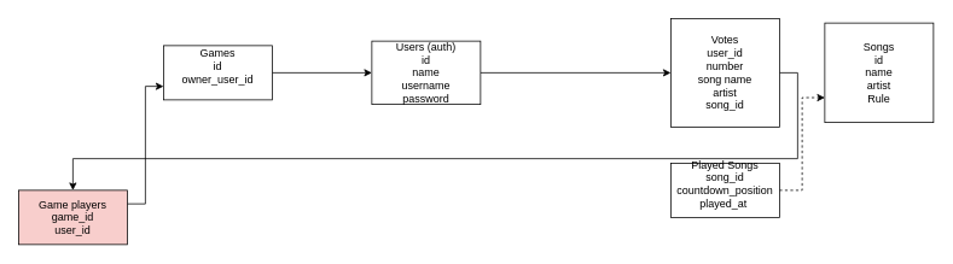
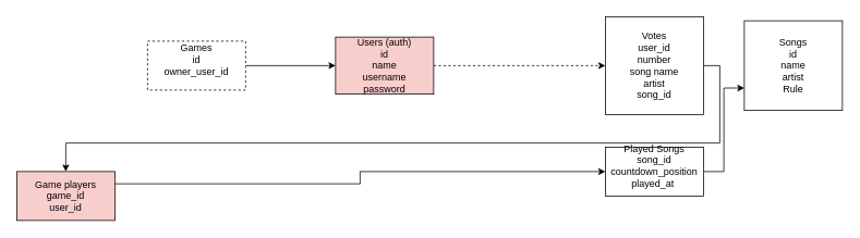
  <mxCell id="0" />
  <mxCell id="1" parent="0" />
- <mxCell id="2" style="edgeStyle=orthogonalEdgeStyle;rounded=0;orthogonalLoop=1;jettySize=auto;html=1;exitX=1;exitY=0.5;exitDx=0;exitDy=0;" edge="1" parent="1" source="3" target="7"><mxGeometry relative="1" as="geometry" /></mxCell>
- <mxCell id="3" value="Users (auth)&lt;div&gt;id&lt;/div&gt;&lt;div&gt;name&lt;/div&gt;&lt;div&gt;username&lt;/div&gt;&lt;div&gt;password&lt;/div&gt;" style="rounded=0;whiteSpace=wrap;html=1;" parent="1" vertex="1"><mxGeometry x="410" y="45" width="120" height="70" as="geometry" /></mxCell>
+ <mxCell id="2" style="edgeStyle=orthogonalEdgeStyle;rounded=0;orthogonalLoop=1;jettySize=auto;html=1;exitX=1;exitY=0.5;exitDx=0;exitDy=0;dashed=1;" edge="1" parent="1" source="3" target="7"><mxGeometry relative="1" as="geometry" /></mxCell>
+ <mxCell id="3" value="Users (auth)&lt;div&gt;id&lt;/div&gt;&lt;div&gt;name&lt;/div&gt;&lt;div&gt;username&lt;/div&gt;&lt;div&gt;password&lt;/div&gt;" style="rounded=0;whiteSpace=wrap;html=1;fillColor=#f8cecc;" parent="1" vertex="1"><mxGeometry x="410" y="45" width="120" height="70" as="geometry" /></mxCell>
  <mxCell id="4" style="edgeStyle=orthogonalEdgeStyle;rounded=0;orthogonalLoop=1;jettySize=auto;html=1;exitX=1;exitY=0.5;exitDx=0;exitDy=0;" parent="1" source="5" target="3" edge="1"><mxGeometry relative="1" as="geometry" /></mxCell>
- <mxCell id="5" value="Games&lt;div&gt;id&lt;/div&gt;&lt;div&gt;owner_user_id&lt;/div&gt;&lt;div&gt;&lt;br&gt;&lt;/div&gt;" style="rounded=0;whiteSpace=wrap;html=1;" parent="1" vertex="1"><mxGeometry x="180" y="50" width="120" height="60" as="geometry" /></mxCell>
+ <mxCell id="5" value="Games&lt;div&gt;id&lt;/div&gt;&lt;div&gt;owner_user_id&lt;/div&gt;&lt;div&gt;&lt;br&gt;&lt;/div&gt;" style="rounded=0;whiteSpace=wrap;html=1;dashed=1;" parent="1" vertex="1"><mxGeometry x="180" y="50" width="120" height="60" as="geometry" /></mxCell>
  <mxCell id="6" style="edgeStyle=orthogonalEdgeStyle;rounded=0;orthogonalLoop=1;jettySize=auto;html=1;exitX=1;exitY=0.5;exitDx=0;exitDy=0;" parent="1" source="7" target="12" edge="1"><mxGeometry relative="1" as="geometry" /></mxCell>
  <mxCell id="7" value="Votes&lt;div&gt;user_id&lt;/div&gt;&lt;div&gt;number&lt;/div&gt;&lt;div&gt;song name&lt;/div&gt;&lt;div&gt;artist&lt;/div&gt;&lt;div&gt;song_id&lt;/div&gt;" style="rounded=0;whiteSpace=wrap;html=1;" parent="1" vertex="1"><mxGeometry x="740" y="20" width="120" height="120" as="geometry" /></mxCell>
  <mxCell id="8" value="Songs&lt;div&gt;id&lt;/div&gt;&lt;div&gt;name&lt;/div&gt;&lt;div&gt;artist&lt;/div&gt;&lt;div&gt;Rule&lt;/div&gt;" style="rounded=0;whiteSpace=wrap;html=1;" parent="1" vertex="1"><mxGeometry x="910" y="25" width="120" height="110" as="geometry" /></mxCell>
- <mxCell id="9" style="edgeStyle=orthogonalEdgeStyle;rounded=0;orthogonalLoop=1;jettySize=auto;html=1;exitX=1;exitY=0.5;exitDx=0;exitDy=0;entryX=0;entryY=0.75;entryDx=0;entryDy=0;dashed=1;" parent="1" source="10" target="8" edge="1"><mxGeometry relative="1" as="geometry" /></mxCell>
+ <mxCell id="9" style="edgeStyle=orthogonalEdgeStyle;rounded=0;orthogonalLoop=1;jettySize=auto;html=1;exitX=1;exitY=0.5;exitDx=0;exitDy=0;entryX=0;entryY=0.75;entryDx=0;entryDy=0;" parent="1" source="10" target="8" edge="1"><mxGeometry relative="1" as="geometry" /></mxCell>
  <mxCell id="10" value="Played Songs&lt;div&gt;&lt;div&gt;song_id&lt;/div&gt;&lt;div&gt;countdown_position&lt;/div&gt;&lt;div&gt;played_at&amp;nbsp;&lt;/div&gt;&lt;div&gt;&lt;br&gt;&lt;/div&gt;&lt;/div&gt;" style="rounded=0;whiteSpace=wrap;html=1;" parent="1" vertex="1"><mxGeometry x="740" y="180" width="120" height="60" as="geometry" /></mxCell>
- <mxCell id="11" style="edgeStyle=orthogonalEdgeStyle;rounded=0;orthogonalLoop=1;jettySize=auto;html=1;exitX=1;exitY=0.25;exitDx=0;exitDy=0;entryX=0;entryY=0.75;entryDx=0;entryDy=0;" parent="1" source="12" target="5" edge="1"><mxGeometry relative="1" as="geometry" /></mxCell>
+ <mxCell id="11" style="edgeStyle=orthogonalEdgeStyle;rounded=0;orthogonalLoop=1;jettySize=auto;html=1;exitX=1;exitY=0.25;exitDx=0;exitDy=0;" parent="1" source="12" target="10" edge="1"><mxGeometry relative="1" as="geometry" /></mxCell>
  <mxCell id="12" value="Game players&lt;div&gt;game_id&lt;/div&gt;&lt;div&gt;user_id&lt;/div&gt;" style="rounded=0;whiteSpace=wrap;html=1;fillColor=#f8cecc;" parent="1" vertex="1"><mxGeometry x="20" y="210" width="120" height="60" as="geometry" /></mxCell>
